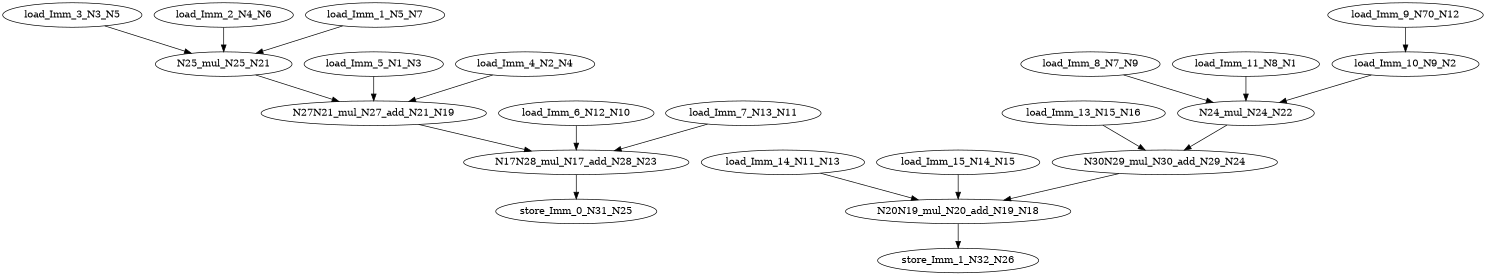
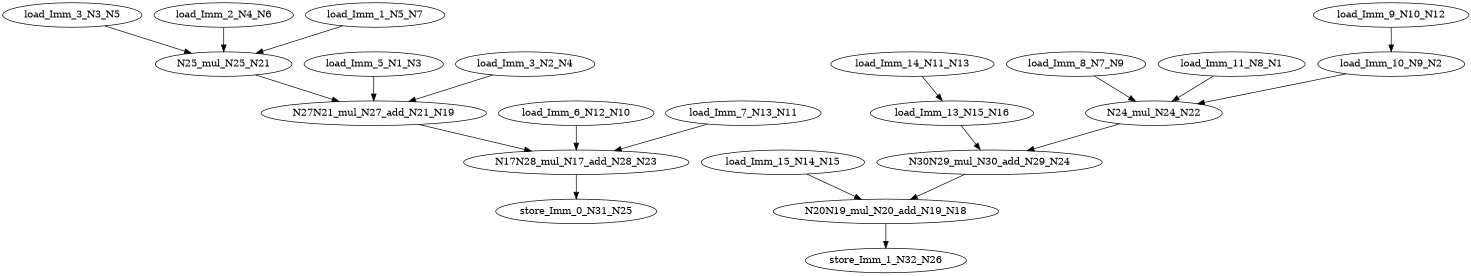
  digraph {
    node [color=black ntype=invar]
    n1 [label=N17N28_mul_N17_add_N28_N23 ntype=operation]
    n2 [label=store_Imm_0_N31_N25 ntype=outvar]
    n3 [label=N24_mul_N24_N22 ntype=operation]
    n4 [label=N30N29_mul_N30_add_N29_N24 ntype=operation]
    n5 [label=N20N19_mul_N20_add_N19_N18 ntype=operation]
    n6 [label=N25_mul_N25_N21 ntype=operation]
    n7 [label=N27N21_mul_N27_add_N21_N19 ntype=operation]
    n8 [label=store_Imm_1_N32_N26 ntype=outvar]
    n9 [label=load_Imm_8_N7_N9]
    n10 [label=load_Imm_11_N8_N1]
    n11 [label=load_Imm_10_N9_N2]
    n12 [label=load_Imm_5_N1_N3]
-   n13 [label=load_Imm_4_N2_N4]
+   n13 [label=load_Imm_3_N2_N4]
    n14 [label=load_Imm_3_N3_N5]
    n15 [label=load_Imm_2_N4_N6]
    n16 [label=load_Imm_1_N5_N7]
-   n17 [label=load_Imm_9_N70_N12]
+   n17 [label=load_Imm_9_N10_N12]
    n18 [label=load_Imm_14_N11_N13]
    n19 [label=load_Imm_6_N12_N10]
    n20 [label=load_Imm_7_N13_N11]
    n21 [label=load_Imm_13_N15_N16]
    n22 [label=load_Imm_15_N14_N15]
    n1 -> n2
    n3 -> n4
    n4 -> n5
    n5 -> n8
    n6 -> n7
    n7 -> n1
    n9 -> n3
    n10 -> n3
    n11 -> n3
    n12 -> n7
    n13 -> n7
    n14 -> n6
    n15 -> n6
    n16 -> n6
    n17 -> n11
-   n18 -> n5
+   n18 -> n21
    n19 -> n1
    n20 -> n1
    n21 -> n4
    n22 -> n5
  }
